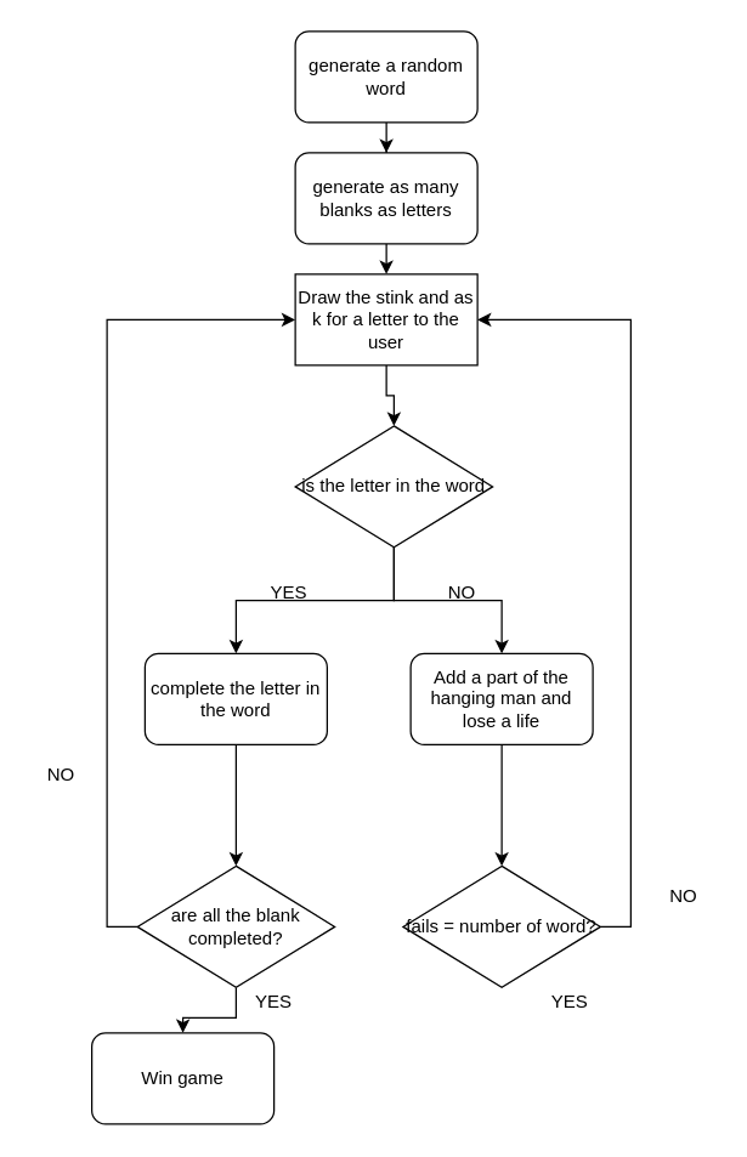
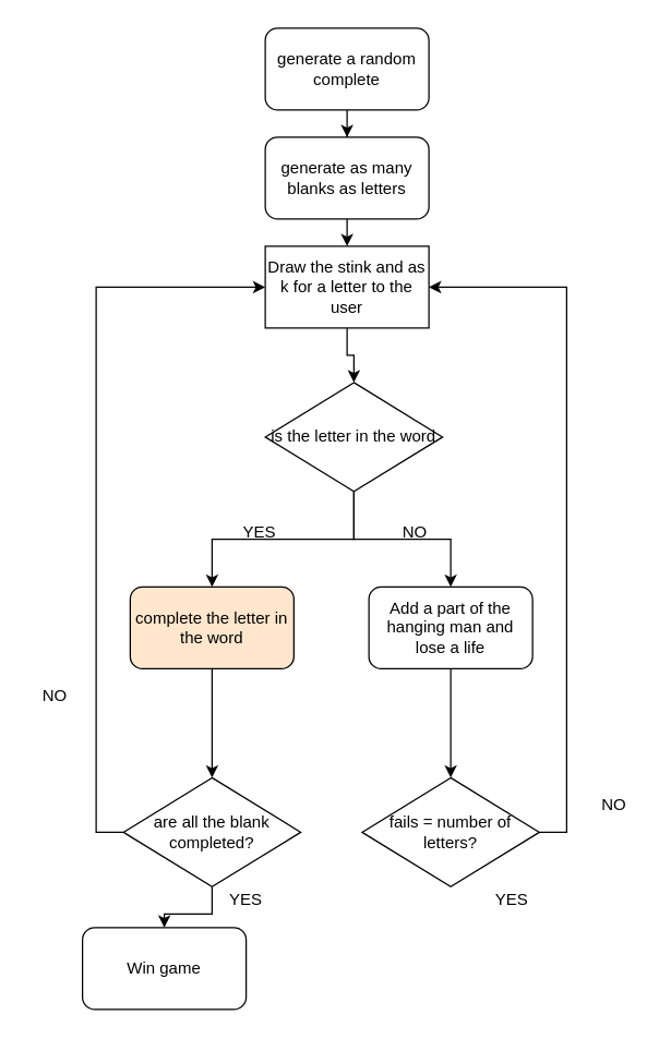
  <mxCell id="0" />
  <mxCell id="1" parent="0" />
  <mxCell id="2" style="edgeStyle=orthogonalEdgeStyle;rounded=0;orthogonalLoop=1;jettySize=auto;html=1;exitX=0.5;exitY=1;exitDx=0;exitDy=0;" edge="1" parent="1" source="3" target="5"><mxGeometry relative="1" as="geometry" /></mxCell>
- <mxCell id="3" value="generate a random word" style="rounded=1;whiteSpace=wrap;html=1;" vertex="1" parent="1"><mxGeometry x="194" y="20" width="120" height="60" as="geometry" /></mxCell>
+ <mxCell id="3" value="generate a random complete" style="rounded=1;whiteSpace=wrap;html=1;" vertex="1" parent="1"><mxGeometry x="194" y="20" width="120" height="60" as="geometry" /></mxCell>
  <mxCell id="4" style="edgeStyle=orthogonalEdgeStyle;rounded=0;orthogonalLoop=1;jettySize=auto;html=1;exitX=0.5;exitY=1;exitDx=0;exitDy=0;entryX=0.5;entryY=0;entryDx=0;entryDy=0;" edge="1" parent="1" source="5" target="16"><mxGeometry relative="1" as="geometry" /></mxCell>
  <mxCell id="5" value="generate as many blanks as letters" style="rounded=1;whiteSpace=wrap;html=1;" vertex="1" parent="1"><mxGeometry x="194" y="100" width="120" height="60" as="geometry" /></mxCell>
  <mxCell id="6" style="edgeStyle=orthogonalEdgeStyle;rounded=0;orthogonalLoop=1;jettySize=auto;html=1;exitX=0.5;exitY=1;exitDx=0;exitDy=0;entryX=0.5;entryY=0;entryDx=0;entryDy=0;" edge="1" parent="1" source="7" target="18"><mxGeometry relative="1" as="geometry" /></mxCell>
  <mxCell id="7" value="Add a part of the hanging man and lose a life" style="rounded=1;whiteSpace=wrap;html=1;" vertex="1" parent="1"><mxGeometry x="270" y="430" width="120" height="60" as="geometry" /></mxCell>
  <mxCell id="8" style="edgeStyle=orthogonalEdgeStyle;rounded=0;orthogonalLoop=1;jettySize=auto;html=1;entryX=0.5;entryY=0;entryDx=0;entryDy=0;exitX=0.5;exitY=1;exitDx=0;exitDy=0;" edge="1" parent="1" source="10" target="7"><mxGeometry relative="1" as="geometry"><mxPoint x="390" y="410" as="targetPoint" /></mxGeometry></mxCell>
  <mxCell id="9" style="edgeStyle=orthogonalEdgeStyle;rounded=0;orthogonalLoop=1;jettySize=auto;html=1;exitX=0.5;exitY=1;exitDx=0;exitDy=0;entryX=0.5;entryY=0;entryDx=0;entryDy=0;" edge="1" parent="1" source="10" target="13"><mxGeometry relative="1" as="geometry"><mxPoint x="285" y="490" as="targetPoint" /></mxGeometry></mxCell>
  <mxCell id="10" value="is the letter in the word" style="rhombus;whiteSpace=wrap;html=1;" vertex="1" parent="1"><mxGeometry x="194" y="280" width="130" height="80" as="geometry" /></mxCell>
  <mxCell id="11" value="NO" style="text;html=1;strokeColor=none;fillColor=none;align=center;verticalAlign=middle;whiteSpace=wrap;rounded=0;" vertex="1" parent="1"><mxGeometry x="284" y="380" width="40" height="20" as="geometry" /></mxCell>
  <mxCell id="12" style="edgeStyle=orthogonalEdgeStyle;rounded=0;orthogonalLoop=1;jettySize=auto;html=1;exitX=0.5;exitY=1;exitDx=0;exitDy=0;entryX=0.5;entryY=0;entryDx=0;entryDy=0;" edge="1" parent="1" source="13" target="21"><mxGeometry relative="1" as="geometry" /></mxCell>
- <mxCell id="13" value="complete the letter in the word" style="rounded=1;whiteSpace=wrap;html=1;" vertex="1" parent="1"><mxGeometry x="95" y="430" width="120" height="60" as="geometry" /></mxCell>
+ <mxCell id="13" value="complete the letter in the word" style="rounded=1;whiteSpace=wrap;html=1;fillColor=#ffe6cc;" vertex="1" parent="1"><mxGeometry x="95" y="430" width="120" height="60" as="geometry" /></mxCell>
  <mxCell id="14" value="YES" style="text;html=1;strokeColor=none;fillColor=none;align=center;verticalAlign=middle;whiteSpace=wrap;rounded=0;" vertex="1" parent="1"><mxGeometry x="170" y="380" width="40" height="20" as="geometry" /></mxCell>
  <mxCell id="15" style="edgeStyle=orthogonalEdgeStyle;rounded=0;orthogonalLoop=1;jettySize=auto;html=1;exitX=0.5;exitY=1;exitDx=0;exitDy=0;entryX=0.5;entryY=0;entryDx=0;entryDy=0;" edge="1" parent="1" source="16" target="10"><mxGeometry relative="1" as="geometry" /></mxCell>
  <mxCell id="16" value="Draw the stink and as k for a letter to the user" style="whiteSpace=wrap;html=1;rounded=0;" vertex="1" parent="1"><mxGeometry x="194" y="180" width="120" height="60" as="geometry" /></mxCell>
  <mxCell id="17" style="edgeStyle=orthogonalEdgeStyle;rounded=0;orthogonalLoop=1;jettySize=auto;html=1;exitX=1;exitY=0.5;exitDx=0;exitDy=0;entryX=1;entryY=0.5;entryDx=0;entryDy=0;" edge="1" parent="1" source="18" target="16"><mxGeometry relative="1" as="geometry" /></mxCell>
- <mxCell id="18" value="fails = number of word?" style="rhombus;whiteSpace=wrap;html=1;" vertex="1" parent="1"><mxGeometry x="265" y="570" width="130" height="80" as="geometry" /></mxCell>
+ <mxCell id="18" value="fails = number of letters?" style="rhombus;whiteSpace=wrap;html=1;" vertex="1" parent="1"><mxGeometry x="265" y="570" width="130" height="80" as="geometry" /></mxCell>
  <mxCell id="19" style="edgeStyle=orthogonalEdgeStyle;rounded=0;orthogonalLoop=1;jettySize=auto;html=1;exitX=0.5;exitY=1;exitDx=0;exitDy=0;entryX=0.5;entryY=0;entryDx=0;entryDy=0;" edge="1" parent="1" source="21" target="22"><mxGeometry relative="1" as="geometry" /></mxCell>
  <mxCell id="20" style="edgeStyle=orthogonalEdgeStyle;rounded=0;orthogonalLoop=1;jettySize=auto;html=1;exitX=0;exitY=0.5;exitDx=0;exitDy=0;entryX=0;entryY=0.5;entryDx=0;entryDy=0;" edge="1" parent="1" source="21" target="16"><mxGeometry relative="1" as="geometry" /></mxCell>
  <mxCell id="21" value="are all the blank completed?" style="rhombus;whiteSpace=wrap;html=1;" vertex="1" parent="1"><mxGeometry x="90" y="570" width="130" height="80" as="geometry" /></mxCell>
  <mxCell id="22" value="Win game" style="rounded=1;whiteSpace=wrap;html=1;" vertex="1" parent="1"><mxGeometry x="60" y="680" width="120" height="60" as="geometry" /></mxCell>
  <mxCell id="23" value="YES" style="text;html=1;strokeColor=none;fillColor=none;align=center;verticalAlign=middle;whiteSpace=wrap;rounded=0;" vertex="1" parent="1"><mxGeometry x="160" y="650" width="40" height="20" as="geometry" /></mxCell>
  <mxCell id="24" value="YES" style="text;html=1;strokeColor=none;fillColor=none;align=center;verticalAlign=middle;whiteSpace=wrap;rounded=0;" vertex="1" parent="1"><mxGeometry x="355" y="650" width="40" height="20" as="geometry" /></mxCell>
  <mxCell id="25" value="NO" style="text;html=1;strokeColor=none;fillColor=none;align=center;verticalAlign=middle;whiteSpace=wrap;rounded=0;" vertex="1" parent="1"><mxGeometry x="430" y="580" width="40" height="20" as="geometry" /></mxCell>
  <mxCell id="26" value="NO" style="text;html=1;strokeColor=none;fillColor=none;align=center;verticalAlign=middle;whiteSpace=wrap;rounded=0;" vertex="1" parent="1"><mxGeometry x="20" y="500" width="40" height="20" as="geometry" /></mxCell>
